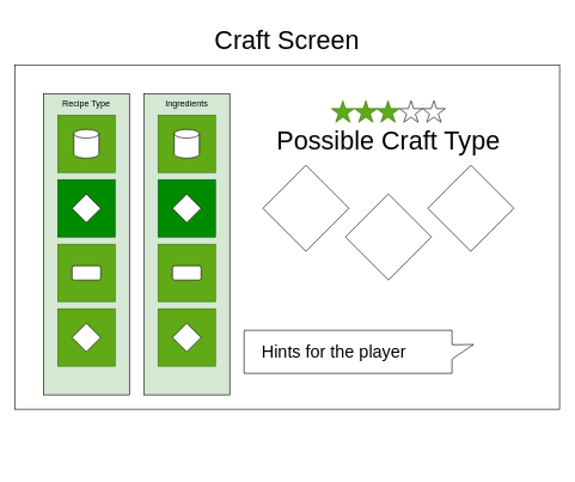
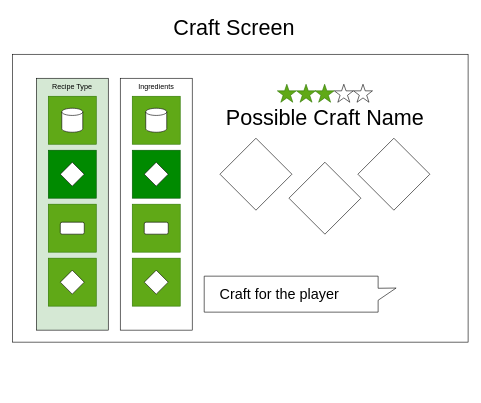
  <mxCell id="0" />
  <mxCell id="1" parent="0" />
  <mxCell id="2" value="" style="rounded=0;whiteSpace=wrap;html=1;" vertex="1" parent="1"><mxGeometry x="20" y="90" width="760" height="480" as="geometry" /></mxCell>
- <mxCell id="3" value="Craft Screen" style="text;html=1;strokeColor=none;fillColor=none;align=center;verticalAlign=middle;whiteSpace=wrap;rounded=0;fontSize=36;" vertex="1" parent="1"><mxGeometry x="20" y="20" width="760" height="70" as="geometry" /></mxCell>
+ <mxCell id="3" value="Craft Screen" style="text;html=1;strokeColor=none;fillColor=none;align=center;verticalAlign=middle;whiteSpace=wrap;rounded=0;fontSize=36;" vertex="1" parent="1"><mxGeometry x="10" y="10" width="760" height="70" as="geometry" /></mxCell>
  <mxCell id="4" value="Recipe Type" style="rounded=0;whiteSpace=wrap;html=1;fontSize=12;horizontal=1;textDirection=rtl;verticalAlign=top;fillColor=#d5e8d4;" vertex="1" parent="1"><mxGeometry x="60" y="130" width="120" height="420" as="geometry" /></mxCell>
  <mxCell id="5" value="" style="whiteSpace=wrap;html=1;aspect=fixed;fontSize=12;fillColor=#60a917;fontColor=#ffffff;strokeColor=#2D7600;" vertex="1" parent="1"><mxGeometry x="80" y="160" width="80" height="80" as="geometry" /></mxCell>
  <mxCell id="6" value="" style="whiteSpace=wrap;html=1;aspect=fixed;fontSize=12;fillColor=#008a00;fontColor=#ffffff;strokeColor=#005700;" vertex="1" parent="1"><mxGeometry x="80" y="250" width="80" height="80" as="geometry" /></mxCell>
  <mxCell id="7" value="" style="whiteSpace=wrap;html=1;aspect=fixed;fontSize=12;fillColor=#60a917;fontColor=#ffffff;strokeColor=#2D7600;" vertex="1" parent="1"><mxGeometry x="80" y="340" width="80" height="80" as="geometry" /></mxCell>
  <mxCell id="8" value="" style="whiteSpace=wrap;html=1;aspect=fixed;fontSize=12;fillColor=#60a917;fontColor=#ffffff;strokeColor=#2D7600;" vertex="1" parent="1"><mxGeometry x="80" y="430" width="80" height="80" as="geometry" /></mxCell>
  <mxCell id="9" value="" style="shape=cylinder3;whiteSpace=wrap;html=1;boundedLbl=1;backgroundOutline=1;size=6;fontSize=12;" vertex="1" parent="1"><mxGeometry x="102.5" y="180" width="35" height="40" as="geometry" /></mxCell>
  <mxCell id="10" value="" style="rhombus;whiteSpace=wrap;html=1;fontSize=12;" vertex="1" parent="1"><mxGeometry x="100" y="270" width="40" height="40" as="geometry" /></mxCell>
  <mxCell id="11" value="" style="rounded=1;whiteSpace=wrap;html=1;fontSize=12;" vertex="1" parent="1"><mxGeometry x="100" y="370" width="40" height="20" as="geometry" /></mxCell>
  <mxCell id="12" value="" style="rhombus;whiteSpace=wrap;html=1;fontSize=12;" vertex="1" parent="1"><mxGeometry x="100" y="450" width="40" height="40" as="geometry" /></mxCell>
- <mxCell id="13" value="Ingredients" style="rounded=0;whiteSpace=wrap;html=1;fontSize=12;horizontal=1;textDirection=rtl;verticalAlign=top;fillColor=#d5e8d4;" vertex="1" parent="1"><mxGeometry x="200" y="130" width="120" height="420" as="geometry" /></mxCell>
+ <mxCell id="13" value="Ingredients" style="rounded=0;whiteSpace=wrap;html=1;fontSize=12;horizontal=1;textDirection=rtl;verticalAlign=top;" vertex="1" parent="1"><mxGeometry x="200" y="130" width="120" height="420" as="geometry" /></mxCell>
  <mxCell id="14" value="" style="whiteSpace=wrap;html=1;aspect=fixed;fontSize=12;fillColor=#60a917;fontColor=#ffffff;strokeColor=#2D7600;" vertex="1" parent="1"><mxGeometry x="220" y="160" width="80" height="80" as="geometry" /></mxCell>
  <mxCell id="15" value="" style="whiteSpace=wrap;html=1;aspect=fixed;fontSize=12;fillColor=#008a00;fontColor=#ffffff;strokeColor=#005700;" vertex="1" parent="1"><mxGeometry x="220" y="250" width="80" height="80" as="geometry" /></mxCell>
  <mxCell id="16" value="" style="whiteSpace=wrap;html=1;aspect=fixed;fontSize=12;fillColor=#60a917;fontColor=#ffffff;strokeColor=#2D7600;" vertex="1" parent="1"><mxGeometry x="220" y="340" width="80" height="80" as="geometry" /></mxCell>
  <mxCell id="17" value="" style="whiteSpace=wrap;html=1;aspect=fixed;fontSize=12;fillColor=#60a917;fontColor=#ffffff;strokeColor=#2D7600;" vertex="1" parent="1"><mxGeometry x="220" y="430" width="80" height="80" as="geometry" /></mxCell>
  <mxCell id="18" value="" style="shape=cylinder3;whiteSpace=wrap;html=1;boundedLbl=1;backgroundOutline=1;size=6;fontSize=12;" vertex="1" parent="1"><mxGeometry x="242.5" y="180" width="35" height="40" as="geometry" /></mxCell>
  <mxCell id="19" value="" style="rhombus;whiteSpace=wrap;html=1;fontSize=12;" vertex="1" parent="1"><mxGeometry x="240" y="270" width="40" height="40" as="geometry" /></mxCell>
  <mxCell id="20" value="" style="rounded=1;whiteSpace=wrap;html=1;fontSize=12;" vertex="1" parent="1"><mxGeometry x="240" y="370" width="40" height="20" as="geometry" /></mxCell>
  <mxCell id="21" value="" style="rhombus;whiteSpace=wrap;html=1;fontSize=12;" vertex="1" parent="1"><mxGeometry x="240" y="450" width="40" height="40" as="geometry" /></mxCell>
  <mxCell id="22" value="" style="rhombus;whiteSpace=wrap;html=1;fontSize=12;" vertex="1" parent="1"><mxGeometry x="366.25" y="230" width="120" height="120" as="geometry" /></mxCell>
  <mxCell id="23" value="" style="rhombus;whiteSpace=wrap;html=1;fontSize=12;" vertex="1" parent="1"><mxGeometry x="481.25" y="270" width="120" height="120" as="geometry" /></mxCell>
  <mxCell id="24" value="" style="rhombus;whiteSpace=wrap;html=1;fontSize=12;" vertex="1" parent="1"><mxGeometry x="596.25" y="230" width="120" height="120" as="geometry" /></mxCell>
- <mxCell id="25" value="Possible Craft Type" style="text;html=1;strokeColor=none;fillColor=none;align=center;verticalAlign=middle;whiteSpace=wrap;rounded=0;fontSize=36;" vertex="1" parent="1"><mxGeometry x="350" y="160" width="382.5" height="70" as="geometry" /></mxCell>
+ <mxCell id="25" value="Possible Craft Name" style="text;html=1;strokeColor=none;fillColor=none;align=center;verticalAlign=middle;whiteSpace=wrap;rounded=0;fontSize=36;" vertex="1" parent="1"><mxGeometry x="350" y="160" width="382.5" height="70" as="geometry" /></mxCell>
  <mxCell id="26" value="" style="shape=callout;whiteSpace=wrap;html=1;perimeter=calloutPerimeter;fontSize=12;position2=0.67;rotation=-90;size=30;position=0.33;horizontal=1;" vertex="1" parent="1"><mxGeometry x="470" y="330" width="60" height="320" as="geometry" /></mxCell>
- <mxCell id="27" value="Hints for the player" style="text;html=1;strokeColor=none;fillColor=none;align=center;verticalAlign=middle;whiteSpace=wrap;rounded=0;fontSize=24;" vertex="1" parent="1"><mxGeometry x="350" y="470" width="231.25" height="40" as="geometry" /></mxCell>
+ <mxCell id="27" value="Craft for the player" style="text;html=1;strokeColor=none;fillColor=none;align=center;verticalAlign=middle;whiteSpace=wrap;rounded=0;fontSize=24;" vertex="1" parent="1"><mxGeometry x="350" y="470" width="231.25" height="40" as="geometry" /></mxCell>
  <mxCell id="28" value="" style="group" vertex="1" connectable="0" parent="1"><mxGeometry x="461.94" y="140" width="158.62" height="30" as="geometry" /></mxCell>
  <mxCell id="29" value="" style="verticalLabelPosition=bottom;verticalAlign=top;html=1;shape=mxgraph.basic.star;fontSize=24;" vertex="1" parent="28"><mxGeometry x="95.06" width="31.58" height="30" as="geometry" /></mxCell>
  <mxCell id="30" value="" style="verticalLabelPosition=bottom;verticalAlign=top;html=1;shape=mxgraph.basic.star;fontSize=24;" vertex="1" parent="28"><mxGeometry x="127.04" width="31.58" height="30" as="geometry" /></mxCell>
  <mxCell id="31" value="" style="verticalLabelPosition=bottom;verticalAlign=top;html=1;shape=mxgraph.basic.star;fontSize=24;fillColor=#60a917;fontColor=#ffffff;strokeColor=#2D7600;" vertex="1" parent="28"><mxGeometry x="63.06" width="31.58" height="30" as="geometry" /></mxCell>
  <mxCell id="32" value="" style="verticalLabelPosition=bottom;verticalAlign=top;html=1;shape=mxgraph.basic.star;fontSize=24;fillColor=#60a917;fontColor=#ffffff;strokeColor=#2D7600;" vertex="1" parent="28"><mxGeometry width="31.58" height="30" as="geometry" /></mxCell>
  <mxCell id="33" value="" style="verticalLabelPosition=bottom;verticalAlign=top;html=1;shape=mxgraph.basic.star;fontSize=24;fillColor=#60a917;fontColor=#ffffff;strokeColor=#2D7600;" vertex="1" parent="28"><mxGeometry x="32.06" width="31.58" height="30" as="geometry" /></mxCell>
